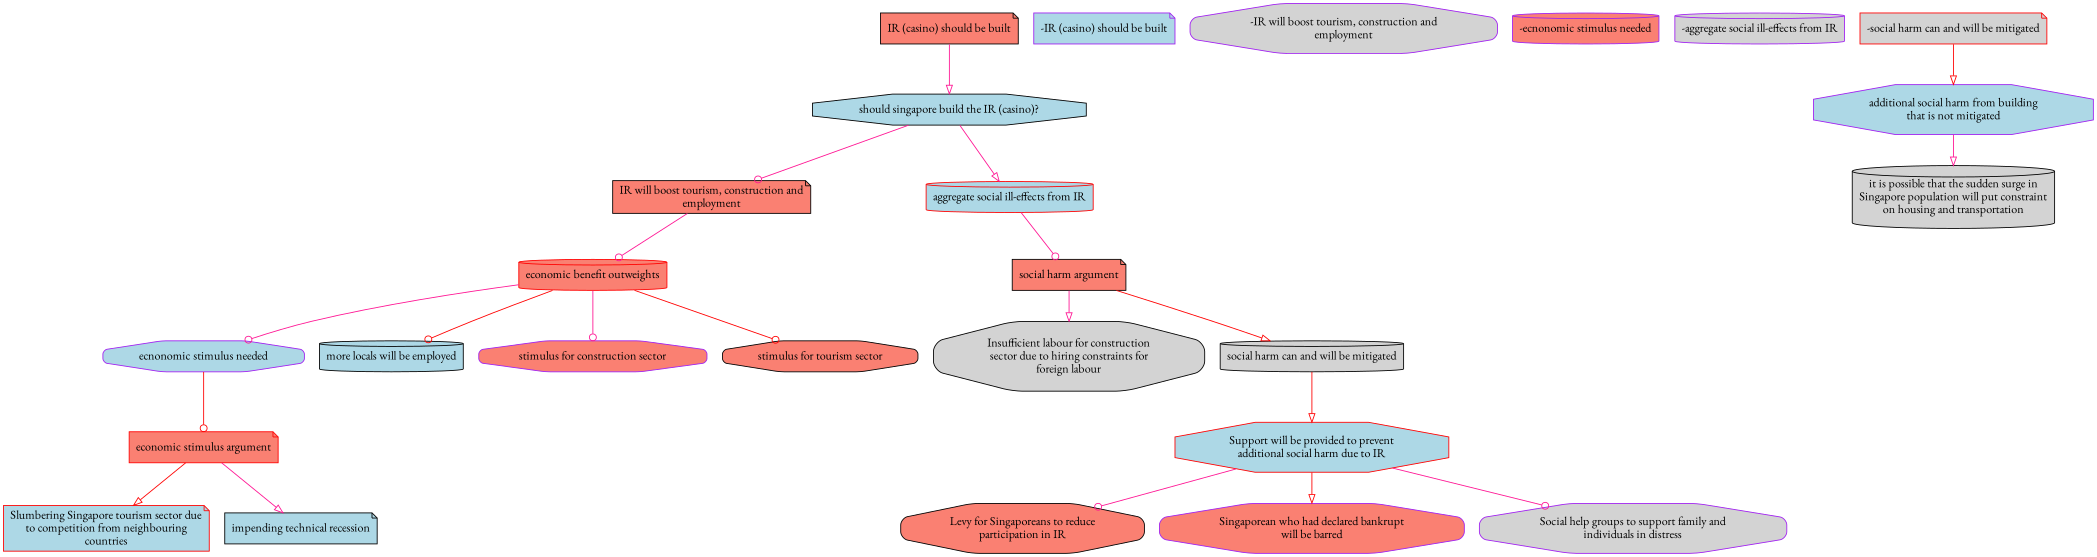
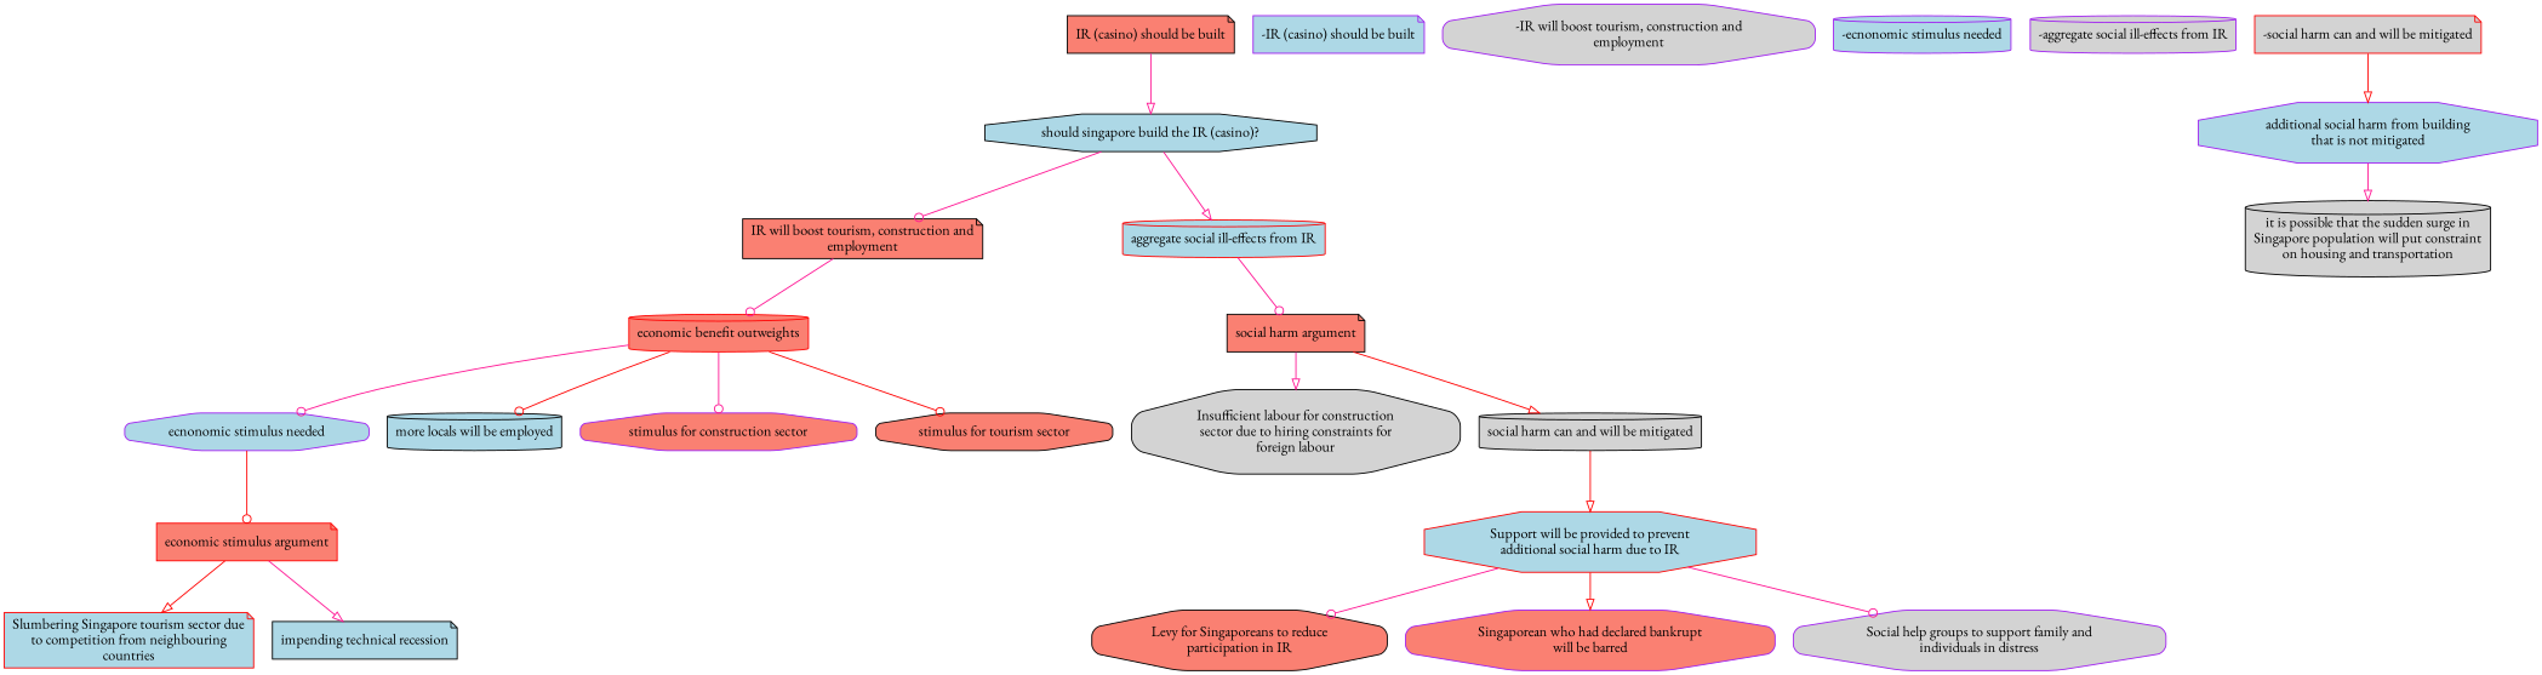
  digraph {
    fontname="EB Garamond"
    node [color=black fillcolor=lightblue fixedsize=false fontname="EB Garamond" shape=octagon style="rounded,filled"]
    edge [arrowhead=odot color=deeppink fontname="EB Garamond"]
    "should singapore build the IR (casino)?" [style=filled]
    "IR will boost tourism, construction and\nemployment" [fillcolor=salmon shape=note]
    "aggregate social ill-effects from IR" [color=red shape=cylinder]
    "economic benefit outweights" [color=red fillcolor=salmon shape=cylinder style=filled]
    "social harm argument" [fillcolor=salmon shape=note style=filled]
    "IR (casino) should be built" [fillcolor=salmon shape=note]
    "-IR (casino) should be built" [color=purple shape=note]
    "ecnonomic stimulus needed" [color=purple]
    "more locals will be employed" [shape=cylinder]
    "stimulus for construction sector" [color=purple fillcolor=salmon]
    "stimulus for tourism sector" [fillcolor=salmon]
    "Insufficient labour for construction\nsector due to hiring constraints for\nforeign labour" [fillcolor=lightgrey]
    "social harm can and will be mitigated" [fillcolor=lightgrey shape=cylinder]
    "economic stimulus argument" [color=red fillcolor=salmon shape=note style=filled]
    "-IR will boost tourism, construction and\nemployment" [color=purple fillcolor=lightgrey]
    "Slumbering Singapore tourism sector due\nto competition from neighbouring\ncountries" [color=red shape=note]
    "impending technical recession" [shape=note]
-   "-ecnonomic stimulus needed" [color=purple fillcolor=salmon shape=cylinder]
+   "-ecnonomic stimulus needed" [color=purple shape=cylinder]
    "Support will be provided to prevent\nadditional social harm due to IR" [color=red style=filled]
    "-aggregate social ill-effects from IR" [color=purple fillcolor=lightgrey shape=cylinder]
    "Levy for Singaporeans to reduce\nparticipation in IR" [fillcolor=salmon]
    "Singaporean who had declared bankrupt\nwill be barred" [color=purple fillcolor=salmon]
    "Social help groups to support family and\nindividuals in distress" [color=purple fillcolor=lightgrey]
    "-social harm can and will be mitigated" [color=red fillcolor=lightgrey shape=note]
    "additional social harm from building\nthat is not mitigated" [color=purple style=filled]
    "it is possible that the sudden surge in\nSingapore population will put constraint\non housing and transportation" [fillcolor=lightgrey shape=cylinder]
    "should singapore build the IR (casino)?" -> "IR will boost tourism, construction and\nemployment"
    "should singapore build the IR (casino)?" -> "aggregate social ill-effects from IR" [arrowhead=onormal]
    "IR will boost tourism, construction and\nemployment" -> "economic benefit outweights"
    "aggregate social ill-effects from IR" -> "social harm argument"
    "economic benefit outweights" -> "ecnonomic stimulus needed"
    "economic benefit outweights" -> "more locals will be employed" [color=red]
    "economic benefit outweights" -> "stimulus for construction sector"
    "economic benefit outweights" -> "stimulus for tourism sector" [color=red]
    "social harm argument" -> "Insufficient labour for construction\nsector due to hiring constraints for\nforeign labour" [arrowhead=onormal]
    "social harm argument" -> "social harm can and will be mitigated" [arrowhead=onormal color=red]
    "IR (casino) should be built" -> "should singapore build the IR (casino)?" [arrowhead=onormal]
    "ecnonomic stimulus needed" -> "economic stimulus argument" [color=red]
    "social harm can and will be mitigated" -> "Support will be provided to prevent\nadditional social harm due to IR" [arrowhead=onormal color=red]
    "economic stimulus argument" -> "Slumbering Singapore tourism sector due\nto competition from neighbouring\ncountries" [arrowhead=onormal color=red]
    "economic stimulus argument" -> "impending technical recession" [arrowhead=onormal]
    "Support will be provided to prevent\nadditional social harm due to IR" -> "Levy for Singaporeans to reduce\nparticipation in IR"
    "Support will be provided to prevent\nadditional social harm due to IR" -> "Singaporean who had declared bankrupt\nwill be barred" [arrowhead=onormal color=red]
    "Support will be provided to prevent\nadditional social harm due to IR" -> "Social help groups to support family and\nindividuals in distress"
    "-social harm can and will be mitigated" -> "additional social harm from building\nthat is not mitigated" [arrowhead=onormal color=red]
    "additional social harm from building\nthat is not mitigated" -> "it is possible that the sudden surge in\nSingapore population will put constraint\non housing and transportation" [arrowhead=onormal]
  }
